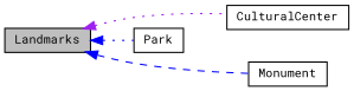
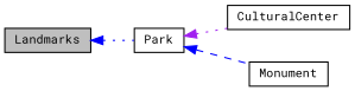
  digraph {
    fontname="Roboto Mono"
    rankdir=LR
    node [color=black fillcolor=white fontname="Roboto Mono" fontsize=10 shape=record style=filled]
    edge [color=blue dir=back fontname="Roboto Mono" fontsize=10 labelfontname=Helvetica labelfontsize=10 style=dotted]
    n1 [fillcolor=grey75 fontcolor=black height=0.2 label=Landmarks width=0.4]
    n2 [height=0.2 label=CulturalCenter width=0.4]
    n3 [height=0.2 label=Monument width=0.4]
    n4 [height=0.2 label=Park width=0.4]
-   n1 -> n2 [color=purple]
-   n1 -> n3 [style=dashed]
+   n4 -> n2 [color=purple]
+   n4 -> n3 [style=dashed]
    n1 -> n4
  }
